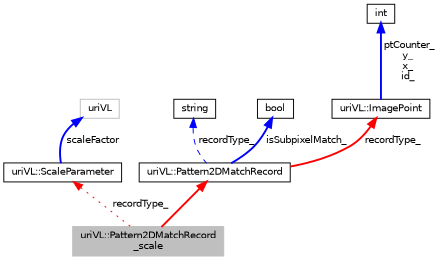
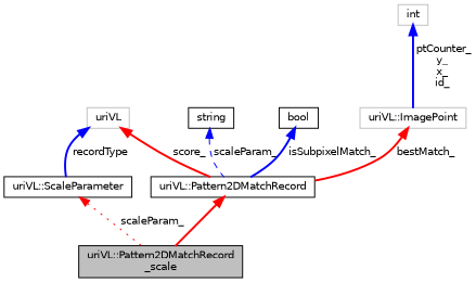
  digraph {
    node [color=black fillcolor=white fontname=Helvetica fontsize=10 shape=record style=filled]
    edge [color=red dir=back fontname=Helvetica fontsize=10 labelfontname=Helvetica labelfontsize=10 style=bold]
-   n1 [color=grey75 fillcolor=grey75 fontcolor=black height=0.2 label="uriVL::Pattern2DMatchRecord\l_scale" width=0.4]
+   n1 [fillcolor=grey75 fontcolor=black height=0.2 label="uriVL::Pattern2DMatchRecord\l_scale" width=0.4]
    n2 [height=0.2 label="uriVL::Pattern2DMatchRecord" width=0.4]
    n3 [color=grey75 height=0.2 label=uriVL width=0.4]
    n4 [height=0.2 label="uriVL::ScaleParameter" width=0.4]
    n5 [height=0.2 label=string width=0.4]
    n6 [height=0.2 label=bool width=0.4]
-   n7 [height=0.2 label="uriVL::ImagePoint" width=0.4]
-   n8 [height=0.2 label=int width=0.4]
+   n7 [color=grey75 height=0.2 label="uriVL::ImagePoint" width=0.4]
+   n8 [color=grey75 height=0.2 label=int width=0.4]
    n2 -> n1
-   n3 -> n4 [color=blue label=" scaleFactor"]
-   n4 -> n1 [label=" recordType_" style=dotted]
-   n5 -> n2 [color=blue label=" recordType_" style=dashed]
+   n3 -> n2 [label=" score_"]
+   n3 -> n4 [color=blue label=" recordType"]
+   n4 -> n1 [label=" scaleParam_" style=dotted]
+   n5 -> n2 [color=blue label=" scaleParam_" style=dashed]
    n6 -> n2 [color=blue label=" isSubpixelMatch_"]
-   n7 -> n2 [label=" recordType_"]
+   n7 -> n2 [label=" bestMatch_"]
    n8 -> n7 [color=blue label=" ptCounter_\ny_\nx_\nid_"]
  }
